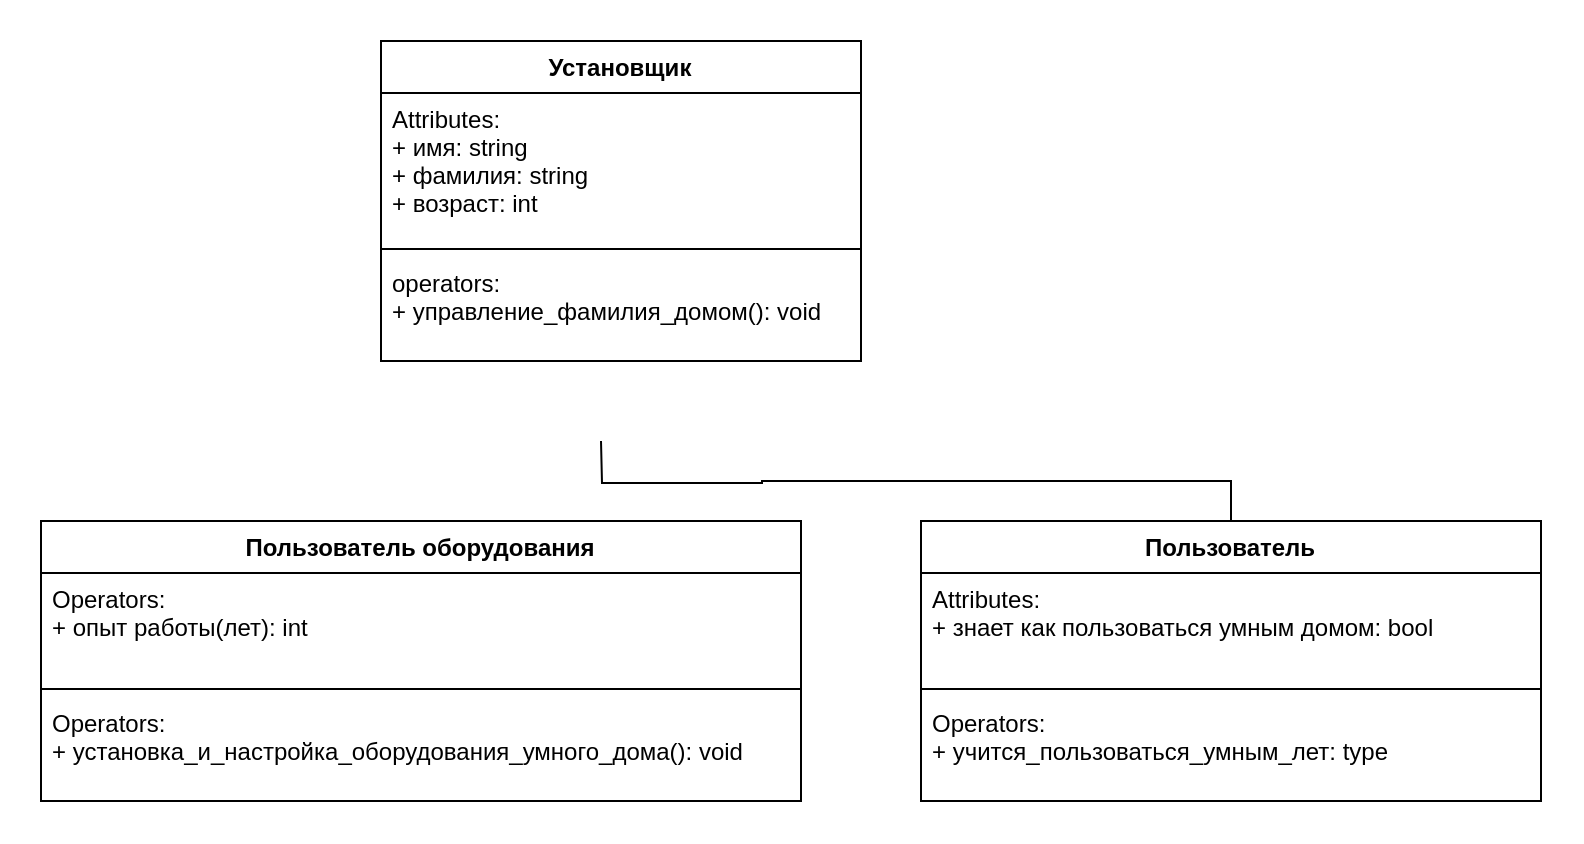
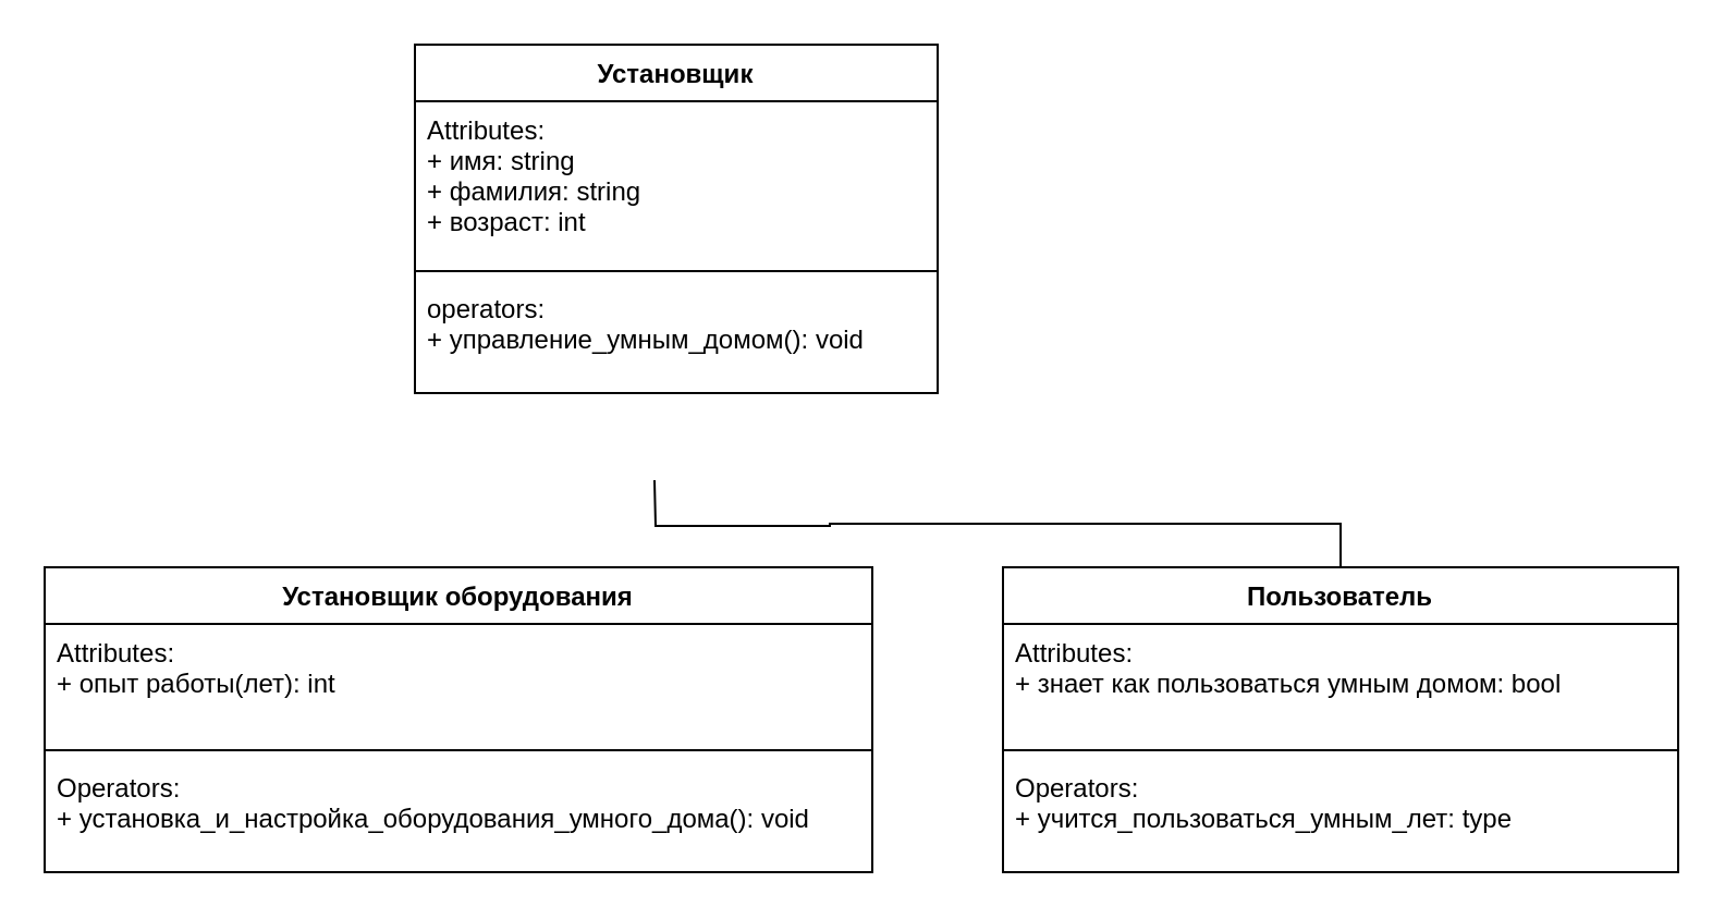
  <mxCell id="0" />
  <mxCell id="1" parent="0" />
  <mxCell id="2" style="edgeStyle=orthogonalEdgeStyle;rounded=0;orthogonalLoop=1;jettySize=auto;html=1;exitX=0.5;exitY=0;exitDx=0;exitDy=0;endArrow=none;endFill=0;" edge="1" parent="1" source="3"><mxGeometry relative="1" as="geometry"><mxPoint x="300" y="220" as="targetPoint" /></mxGeometry></mxCell>
  <mxCell id="3" value="Пользователь" style="swimlane;fontStyle=1;align=center;verticalAlign=top;childLayout=stackLayout;horizontal=1;startSize=26;horizontalStack=0;resizeParent=1;resizeParentMax=0;resizeLast=0;collapsible=1;marginBottom=0;" vertex="1" parent="1"><mxGeometry x="460" y="260" width="310" height="140" as="geometry" /></mxCell>
  <mxCell id="4" value="Attributes:&#10;+ знает как пользоваться умным домом: bool&#10;" style="text;strokeColor=none;fillColor=none;align=left;verticalAlign=top;spacingLeft=4;spacingRight=4;overflow=hidden;rotatable=0;points=[[0,0.5],[1,0.5]];portConstraint=eastwest;" vertex="1" parent="3"><mxGeometry y="26" width="310" height="54" as="geometry" /></mxCell>
  <mxCell id="5" value="" style="line;strokeWidth=1;fillColor=none;align=left;verticalAlign=middle;spacingTop=-1;spacingLeft=3;spacingRight=3;rotatable=0;labelPosition=right;points=[];portConstraint=eastwest;strokeColor=inherit;" vertex="1" parent="3"><mxGeometry y="80" width="310" height="8" as="geometry" /></mxCell>
  <mxCell id="6" value="Operators:&#10;+ учится_пользоваться_умным_лет: type" style="text;strokeColor=none;fillColor=none;align=left;verticalAlign=top;spacingLeft=4;spacingRight=4;overflow=hidden;rotatable=0;points=[[0,0.5],[1,0.5]];portConstraint=eastwest;" vertex="1" parent="3"><mxGeometry y="88" width="310" height="52" as="geometry" /></mxCell>
- <mxCell id="7" value="Пользователь оборудования" style="swimlane;fontStyle=1;align=center;verticalAlign=top;childLayout=stackLayout;horizontal=1;startSize=26;horizontalStack=0;resizeParent=1;resizeParentMax=0;resizeLast=0;collapsible=1;marginBottom=0;" vertex="1" parent="1"><mxGeometry x="20" y="260" width="380" height="140" as="geometry" /></mxCell>
- <mxCell id="8" value="Operators:&#10;+ опыт работы(лет): int&#10;" style="text;strokeColor=none;fillColor=none;align=left;verticalAlign=top;spacingLeft=4;spacingRight=4;overflow=hidden;rotatable=0;points=[[0,0.5],[1,0.5]];portConstraint=eastwest;" vertex="1" parent="7"><mxGeometry y="26" width="380" height="54" as="geometry" /></mxCell>
+ <mxCell id="7" value="Установщик оборудования" style="swimlane;fontStyle=1;align=center;verticalAlign=top;childLayout=stackLayout;horizontal=1;startSize=26;horizontalStack=0;resizeParent=1;resizeParentMax=0;resizeLast=0;collapsible=1;marginBottom=0;" vertex="1" parent="1"><mxGeometry x="20" y="260" width="380" height="140" as="geometry" /></mxCell>
+ <mxCell id="8" value="Attributes:&#10;+ опыт работы(лет): int&#10;" style="text;strokeColor=none;fillColor=none;align=left;verticalAlign=top;spacingLeft=4;spacingRight=4;overflow=hidden;rotatable=0;points=[[0,0.5],[1,0.5]];portConstraint=eastwest;" vertex="1" parent="7"><mxGeometry y="26" width="380" height="54" as="geometry" /></mxCell>
  <mxCell id="9" value="" style="line;strokeWidth=1;fillColor=none;align=left;verticalAlign=middle;spacingTop=-1;spacingLeft=3;spacingRight=3;rotatable=0;labelPosition=right;points=[];portConstraint=eastwest;strokeColor=inherit;" vertex="1" parent="7"><mxGeometry y="80" width="380" height="8" as="geometry" /></mxCell>
  <mxCell id="10" value="Operators:&#10;+ установка_и_настройка_оборудования_умного_дома(): void" style="text;strokeColor=none;fillColor=none;align=left;verticalAlign=top;spacingLeft=4;spacingRight=4;overflow=hidden;rotatable=0;points=[[0,0.5],[1,0.5]];portConstraint=eastwest;" vertex="1" parent="7"><mxGeometry y="88" width="380" height="52" as="geometry" /></mxCell>
  <mxCell id="11" value="Установщик" style="swimlane;fontStyle=1;align=center;verticalAlign=top;childLayout=stackLayout;horizontal=1;startSize=26;horizontalStack=0;resizeParent=1;resizeParentMax=0;resizeLast=0;collapsible=1;marginBottom=0;" vertex="1" parent="1"><mxGeometry x="190" y="20" width="240" height="160" as="geometry" /></mxCell>
  <mxCell id="12" value="Attributes:&#10;+ имя: string&#10;+ фамилия: string&#10;+ возраст: int" style="text;strokeColor=none;fillColor=none;align=left;verticalAlign=top;spacingLeft=4;spacingRight=4;overflow=hidden;rotatable=0;points=[[0,0.5],[1,0.5]];portConstraint=eastwest;" vertex="1" parent="11"><mxGeometry y="26" width="240" height="74" as="geometry" /></mxCell>
  <mxCell id="13" value="" style="line;strokeWidth=1;fillColor=none;align=left;verticalAlign=middle;spacingTop=-1;spacingLeft=3;spacingRight=3;rotatable=0;labelPosition=right;points=[];portConstraint=eastwest;strokeColor=inherit;" vertex="1" parent="11"><mxGeometry y="100" width="240" height="8" as="geometry" /></mxCell>
- <mxCell id="14" value="operators:&#10;+ управление_фамилия_домом(): void" style="text;strokeColor=none;fillColor=none;align=left;verticalAlign=top;spacingLeft=4;spacingRight=4;overflow=hidden;rotatable=0;points=[[0,0.5],[1,0.5]];portConstraint=eastwest;" vertex="1" parent="11"><mxGeometry y="108" width="240" height="52" as="geometry" /></mxCell>
+ <mxCell id="14" value="operators:&#10;+ управление_умным_домом(): void" style="text;strokeColor=none;fillColor=none;align=left;verticalAlign=top;spacingLeft=4;spacingRight=4;overflow=hidden;rotatable=0;points=[[0,0.5],[1,0.5]];portConstraint=eastwest;" vertex="1" parent="11"><mxGeometry y="108" width="240" height="52" as="geometry" /></mxCell>
